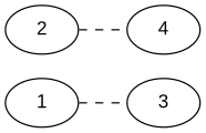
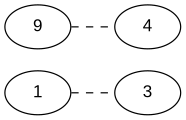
  graph {
    fontname="Liberation Sans"
    rankdir=LR
    node [fontname="Liberation Sans"]
    edge [fontname="Liberation Sans" style=dashed]
    1
    3
-   2
+   2 [label=9]
    4
    1 -- 3
    2 -- 4
  }
